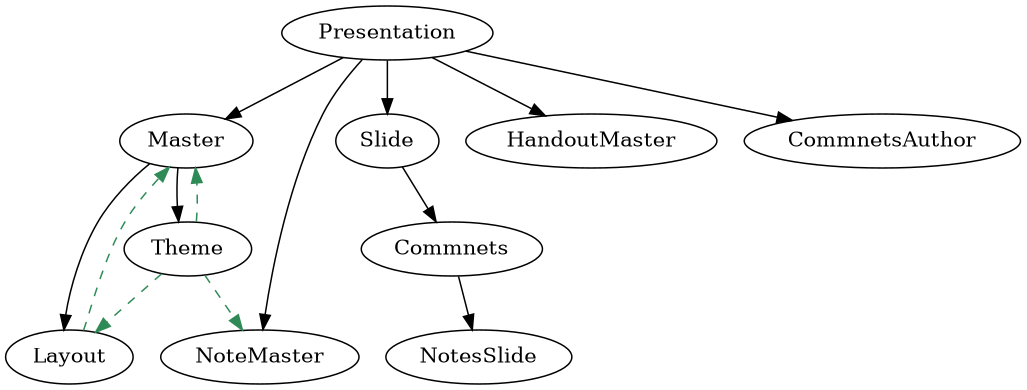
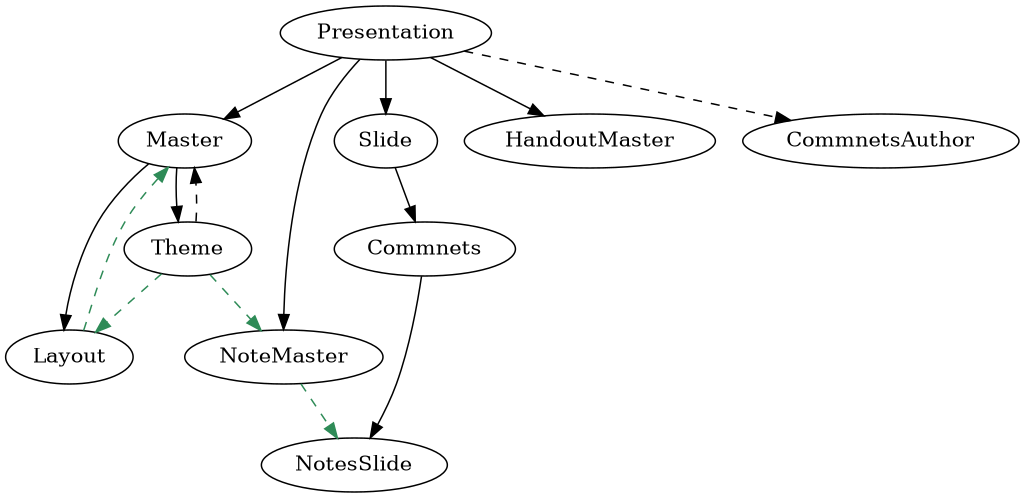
  digraph {
    Presentation
    Master
    Slide
    NoteMaster [lable="Note Master"]
    HandoutMaster [lable="Handout Master"]
    CommnetsAuthor
    Layout
    Theme
    Commnets
    NotesSlide
    Presentation -> Master
    Presentation -> Slide
    Presentation -> NoteMaster
    Presentation -> HandoutMaster
-   Presentation -> CommnetsAuthor
+   Presentation -> CommnetsAuthor [style=dashed]
    Master -> Layout
    Master -> Theme
    Slide -> Commnets
+   NoteMaster -> NotesSlide [color=seagreen fontcolor=seagreen fontsize=10 style=dashed]
    Layout -> Master [color=seagreen fontcolor=seagreen fontsize=10 lable="defined base on" style=dashed]
-   Theme -> Master [color=seagreen fontcolor=seagreen fontsize=10 style=dashed]
+   Theme -> Master [color=black fontcolor=seagreen fontsize=10 style=dashed]
    Theme -> NoteMaster [color=seagreen fontcolor=seagreen fontsize=10 style=dashed]
    Theme -> Layout [color=seagreen fontcolor=seagreen fontsize=10 lable="associated with" style=dashed]
    Commnets -> NotesSlide
  }
